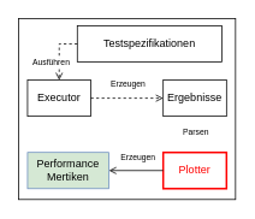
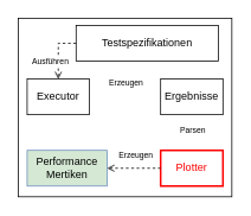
  <mxCell id="0" />
  <mxCell id="1" parent="0" />
  <mxCell id="2" value="" style="rounded=0;whiteSpace=wrap;html=1;fillColor=none;" vertex="1" parent="1"><mxGeometry width="240" height="200" as="geometry" x="20" y="20" /></mxCell>
  <mxCell id="3" value="Testspezifikationen" style="rounded=0;whiteSpace=wrap;html=1;fillColor=none;" vertex="1" parent="1"><mxGeometry x="85" y="28" width="160" height="40" as="geometry" /></mxCell>
  <mxCell id="4" value="Performance&lt;br&gt;Mertiken" style="rounded=0;whiteSpace=wrap;html=1;fillColor=#d5e8d4;strokeColor=#6c8ebf;" vertex="1" parent="1"><mxGeometry x="30" y="168" width="90" height="40" as="geometry" /></mxCell>
  <mxCell id="5" value="Executor" style="rounded=0;whiteSpace=wrap;html=1;fillColor=none;" vertex="1" parent="1"><mxGeometry x="30" y="88" width="70" height="40" as="geometry" /></mxCell>
  <mxCell id="6" value="Ergebnisse" style="rounded=0;whiteSpace=wrap;html=1;fillColor=none;" vertex="1" parent="1"><mxGeometry x="180" y="88" width="70" height="40" as="geometry" /></mxCell>
  <mxCell id="7" value="Plotter" style="rounded=0;whiteSpace=wrap;html=1;fillColor=none;strokeWidth=2;strokeColor=#FF0000;fontColor=#FF0000;" vertex="1" parent="1"><mxGeometry x="180" y="168" width="70" height="40" as="geometry" /></mxCell>
  <mxCell id="8" value="" style="endArrow=open;html=1;rounded=0;endFill=0;dashed=1;exitX=0;exitY=0.5;exitDx=0;exitDy=0;entryX=0.5;entryY=0;entryDx=0;entryDy=0;" edge="1" parent="1" source="3" target="5"><mxGeometry width="50" height="50" relative="1" as="geometry"><mxPoint x="283" y="78" as="sourcePoint" /><mxPoint x="333" y="28" as="targetPoint" /><Array as="points"><mxPoint x="65" y="48" /></Array></mxGeometry></mxCell>
  <mxCell id="9" value="Ausführen" style="edgeLabel;html=1;align=center;verticalAlign=middle;resizable=0;points=[];fontSize=9;" vertex="1" connectable="0" parent="1"><mxGeometry x="55.003" y="68" as="geometry" /></mxCell>
- <mxCell id="10" value="" style="endArrow=open;html=1;rounded=0;endFill=0;dashed=1;exitX=1;exitY=0.5;exitDx=0;exitDy=0;entryX=0;entryY=0.5;entryDx=0;entryDy=0;" edge="1" parent="1" source="5" target="6"><mxGeometry width="50" height="50" relative="1" as="geometry"><mxPoint x="365" y="148" as="sourcePoint" /><mxPoint x="175" y="108" as="targetPoint" /></mxGeometry></mxCell>
- <mxCell id="11" value="" style="endArrow=open;html=1;rounded=0;endFill=0;dashed=0;exitX=0;exitY=0.5;exitDx=0;exitDy=0;entryX=1;entryY=0.5;entryDx=0;entryDy=0;" edge="1" parent="1" source="7" target="4"><mxGeometry width="50" height="50" relative="1" as="geometry"><mxPoint x="385" y="168" as="sourcePoint" /><mxPoint x="435" y="118" as="targetPoint" /></mxGeometry></mxCell>
+ <mxCell id="11" value="" style="endArrow=open;html=1;rounded=0;endFill=0;dashed=1;exitX=0;exitY=0.5;exitDx=0;exitDy=0;entryX=1;entryY=0.5;entryDx=0;entryDy=0;" edge="1" parent="1" source="7" target="4"><mxGeometry width="50" height="50" relative="1" as="geometry"><mxPoint x="385" y="168" as="sourcePoint" /><mxPoint x="435" y="118" as="targetPoint" /></mxGeometry></mxCell>
  <mxCell id="12" value="Parsen" style="edgeLabel;html=1;align=center;verticalAlign=middle;resizable=0;points=[];fontSize=9;" vertex="1" connectable="0" parent="1"><mxGeometry x="215" y="145.004" as="geometry" /></mxCell>
  <mxCell id="13" value="Erzeugen" style="edgeLabel;html=1;align=center;verticalAlign=middle;resizable=0;points=[];fontSize=9;" vertex="1" connectable="0" parent="1"><mxGeometry x="151" y="173.001" as="geometry" /></mxCell>
  <mxCell id="14" value="Erzeugen" style="edgeLabel;html=1;align=center;verticalAlign=middle;resizable=0;points=[];fontSize=9;" vertex="1" connectable="0" parent="1"><mxGeometry x="140" y="92.001" as="geometry" /></mxCell>
